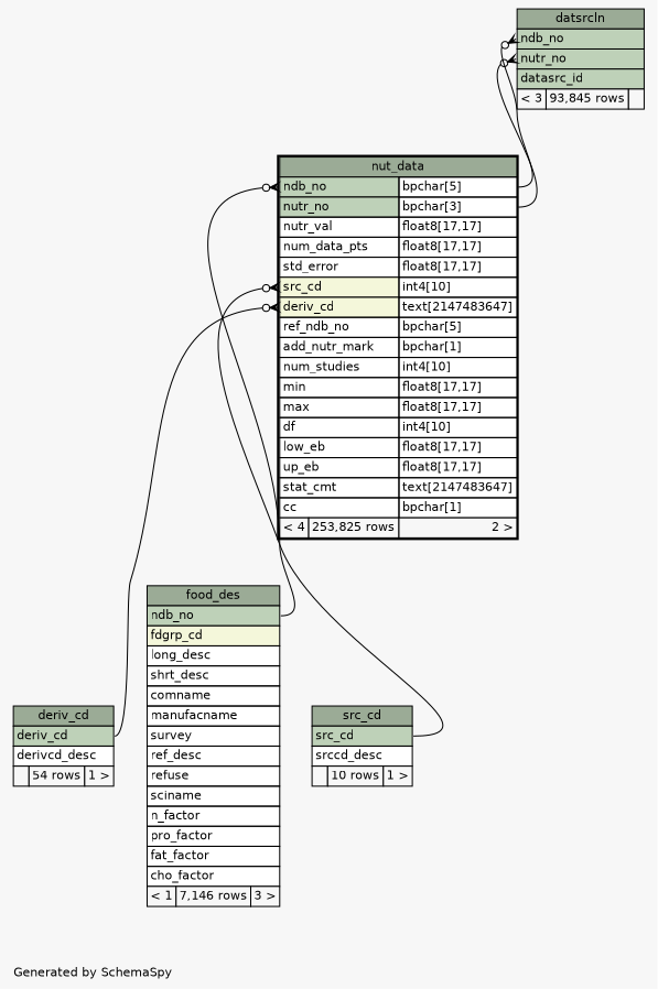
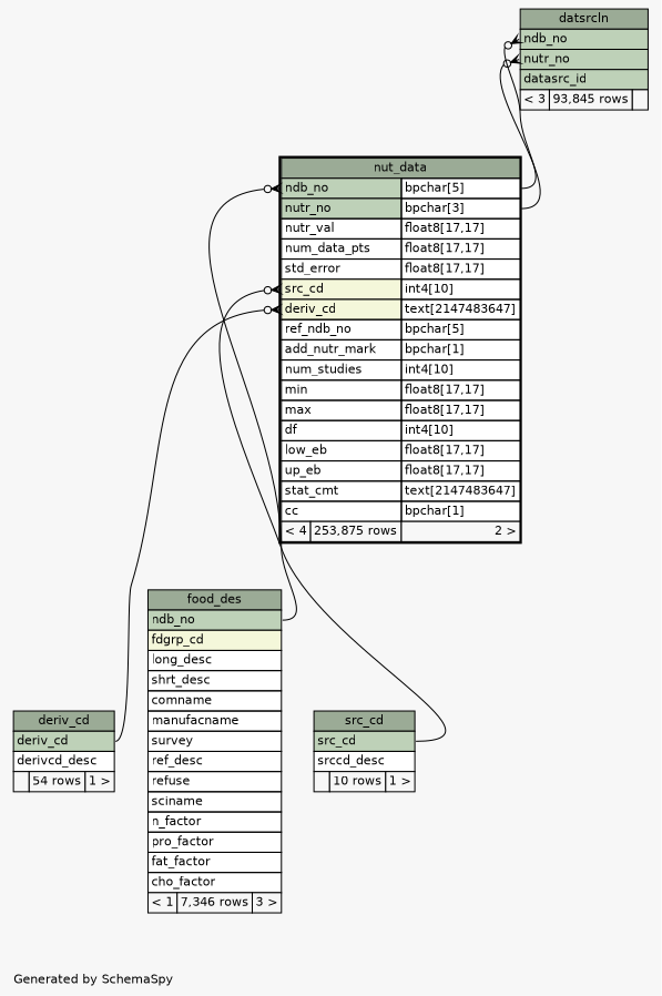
  digraph {
    bgcolor="#f7f7f7"
    fontname=Helvetica
    fontsize=11
    label="\nGenerated by SchemaSpy"
    labeljust=l
    nodesep=0.18
    rankdir=TB
    ranksep=0.46
    node [fontname=Helvetica fontsize=11 shape=plaintext]
    edge [arrowhead=none arrowsize=0.8 arrowtail=crowodot dir=back tailport="ndb_no:w"]
    n1 [label=<     <TABLE BORDER="0" CELLBORDER="1" CELLSPACING="0" BGCOLOR="#ffffff">       <TR><TD COLSPAN="3" BGCOLOR="#9bab96" ALIGN="CENTER">datsrcln</TD></TR>       <TR><TD PORT="ndb_no" COLSPAN="3" BGCOLOR="#bed1b8" ALIGN="LEFT">ndb_no</TD></TR>       <TR><TD PORT="nutr_no" COLSPAN="3" BGCOLOR="#bed1b8" ALIGN="LEFT">nutr_no</TD></TR>       <TR><TD PORT="datasrc_id" COLSPAN="3" BGCOLOR="#bed1b8" ALIGN="LEFT">datasrc_id</TD></TR>       <TR><TD ALIGN="LEFT" BGCOLOR="#f7f7f7">&lt; 3</TD><TD ALIGN="RIGHT" BGCOLOR="#f7f7f7">93,845 rows</TD><TD ALIGN="RIGHT" BGCOLOR="#f7f7f7">  </TD></TR>     </TABLE>>]
-   n2 [label=<     <TABLE BORDER="2" CELLBORDER="1" CELLSPACING="0" BGCOLOR="#ffffff">       <TR><TD COLSPAN="3" BGCOLOR="#9bab96" ALIGN="CENTER">nut_data</TD></TR>       <TR><TD PORT="ndb_no" COLSPAN="2" BGCOLOR="#bed1b8" ALIGN="LEFT">ndb_no</TD><TD PORT="ndb_no.type" ALIGN="LEFT">bpchar[5]</TD></TR>       <TR><TD PORT="nutr_no" COLSPAN="2" BGCOLOR="#bed1b8" ALIGN="LEFT">nutr_no</TD><TD PORT="nutr_no.type" ALIGN="LEFT">bpchar[3]</TD></TR>       <TR><TD PORT="nutr_val" COLSPAN="2" ALIGN="LEFT">nutr_val</TD><TD PORT="nutr_val.type" ALIGN="LEFT">float8[17,17]</TD></TR>       <TR><TD PORT="num_data_pts" COLSPAN="2" ALIGN="LEFT">num_data_pts</TD><TD PORT="num_data_pts.type" ALIGN="LEFT">float8[17,17]</TD></TR>       <TR><TD PORT="std_error" COLSPAN="2" ALIGN="LEFT">std_error</TD><TD PORT="std_error.type" ALIGN="LEFT">float8[17,17]</TD></TR>       <TR><TD PORT="src_cd" COLSPAN="2" BGCOLOR="#f4f7da" ALIGN="LEFT">src_cd</TD><TD PORT="src_cd.type" ALIGN="LEFT">int4[10]</TD></TR>       <TR><TD PORT="deriv_cd" COLSPAN="2" BGCOLOR="#f4f7da" ALIGN="LEFT">deriv_cd</TD><TD PORT="deriv_cd.type" ALIGN="LEFT">text[2147483647]</TD></TR>       <TR><TD PORT="ref_ndb_no" COLSPAN="2" ALIGN="LEFT">ref_ndb_no</TD><TD PORT="ref_ndb_no.type" ALIGN="LEFT">bpchar[5]</TD></TR>       <TR><TD PORT="add_nutr_mark" COLSPAN="2" ALIGN="LEFT">add_nutr_mark</TD><TD PORT="add_nutr_mark.type" ALIGN="LEFT">bpchar[1]</TD></TR>       <TR><TD PORT="num_studies" COLSPAN="2" ALIGN="LEFT">num_studies</TD><TD PORT="num_studies.type" ALIGN="LEFT">int4[10]</TD></TR>       <TR><TD PORT="min" COLSPAN="2" ALIGN="LEFT">min</TD><TD PORT="min.type" ALIGN="LEFT">float8[17,17]</TD></TR>       <TR><TD PORT="max" COLSPAN="2" ALIGN="LEFT">max</TD><TD PORT="max.type" ALIGN="LEFT">float8[17,17]</TD></TR>       <TR><TD PORT="df" COLSPAN="2" ALIGN="LEFT">df</TD><TD PORT="df.type" ALIGN="LEFT">int4[10]</TD></TR>       <TR><TD PORT="low_eb" COLSPAN="2" ALIGN="LEFT">low_eb</TD><TD PORT="low_eb.type" ALIGN="LEFT">float8[17,17]</TD></TR>       <TR><TD PORT="up_eb" COLSPAN="2" ALIGN="LEFT">up_eb</TD><TD PORT="up_eb.type" ALIGN="LEFT">float8[17,17]</TD></TR>       <TR><TD PORT="stat_cmt" COLSPAN="2" ALIGN="LEFT">stat_cmt</TD><TD PORT="stat_cmt.type" ALIGN="LEFT">text[2147483647]</TD></TR>       <TR><TD PORT="cc" COLSPAN="2" ALIGN="LEFT">cc</TD><TD PORT="cc.type" ALIGN="LEFT">bpchar[1]</TD></TR>       <TR><TD ALIGN="LEFT" BGCOLOR="#f7f7f7">&lt; 4</TD><TD ALIGN="RIGHT" BGCOLOR="#f7f7f7">253,825 rows</TD><TD ALIGN="RIGHT" BGCOLOR="#f7f7f7">2 &gt;</TD></TR>     </TABLE>>]
+   n2 [label=<     <TABLE BORDER="2" CELLBORDER="1" CELLSPACING="0" BGCOLOR="#ffffff">       <TR><TD COLSPAN="3" BGCOLOR="#9bab96" ALIGN="CENTER">nut_data</TD></TR>       <TR><TD PORT="ndb_no" COLSPAN="2" BGCOLOR="#bed1b8" ALIGN="LEFT">ndb_no</TD><TD PORT="ndb_no.type" ALIGN="LEFT">bpchar[5]</TD></TR>       <TR><TD PORT="nutr_no" COLSPAN="2" BGCOLOR="#bed1b8" ALIGN="LEFT">nutr_no</TD><TD PORT="nutr_no.type" ALIGN="LEFT">bpchar[3]</TD></TR>       <TR><TD PORT="nutr_val" COLSPAN="2" ALIGN="LEFT">nutr_val</TD><TD PORT="nutr_val.type" ALIGN="LEFT">float8[17,17]</TD></TR>       <TR><TD PORT="num_data_pts" COLSPAN="2" ALIGN="LEFT">num_data_pts</TD><TD PORT="num_data_pts.type" ALIGN="LEFT">float8[17,17]</TD></TR>       <TR><TD PORT="std_error" COLSPAN="2" ALIGN="LEFT">std_error</TD><TD PORT="std_error.type" ALIGN="LEFT">float8[17,17]</TD></TR>       <TR><TD PORT="src_cd" COLSPAN="2" BGCOLOR="#f4f7da" ALIGN="LEFT">src_cd</TD><TD PORT="src_cd.type" ALIGN="LEFT">int4[10]</TD></TR>       <TR><TD PORT="deriv_cd" COLSPAN="2" BGCOLOR="#f4f7da" ALIGN="LEFT">deriv_cd</TD><TD PORT="deriv_cd.type" ALIGN="LEFT">text[2147483647]</TD></TR>       <TR><TD PORT="ref_ndb_no" COLSPAN="2" ALIGN="LEFT">ref_ndb_no</TD><TD PORT="ref_ndb_no.type" ALIGN="LEFT">bpchar[5]</TD></TR>       <TR><TD PORT="add_nutr_mark" COLSPAN="2" ALIGN="LEFT">add_nutr_mark</TD><TD PORT="add_nutr_mark.type" ALIGN="LEFT">bpchar[1]</TD></TR>       <TR><TD PORT="num_studies" COLSPAN="2" ALIGN="LEFT">num_studies</TD><TD PORT="num_studies.type" ALIGN="LEFT">int4[10]</TD></TR>       <TR><TD PORT="min" COLSPAN="2" ALIGN="LEFT">min</TD><TD PORT="min.type" ALIGN="LEFT">float8[17,17]</TD></TR>       <TR><TD PORT="max" COLSPAN="2" ALIGN="LEFT">max</TD><TD PORT="max.type" ALIGN="LEFT">float8[17,17]</TD></TR>       <TR><TD PORT="df" COLSPAN="2" ALIGN="LEFT">df</TD><TD PORT="df.type" ALIGN="LEFT">int4[10]</TD></TR>       <TR><TD PORT="low_eb" COLSPAN="2" ALIGN="LEFT">low_eb</TD><TD PORT="low_eb.type" ALIGN="LEFT">float8[17,17]</TD></TR>       <TR><TD PORT="up_eb" COLSPAN="2" ALIGN="LEFT">up_eb</TD><TD PORT="up_eb.type" ALIGN="LEFT">float8[17,17]</TD></TR>       <TR><TD PORT="stat_cmt" COLSPAN="2" ALIGN="LEFT">stat_cmt</TD><TD PORT="stat_cmt.type" ALIGN="LEFT">text[2147483647]</TD></TR>       <TR><TD PORT="cc" COLSPAN="2" ALIGN="LEFT">cc</TD><TD PORT="cc.type" ALIGN="LEFT">bpchar[1]</TD></TR>       <TR><TD ALIGN="LEFT" BGCOLOR="#f7f7f7">&lt; 4</TD><TD ALIGN="RIGHT" BGCOLOR="#f7f7f7">253,875 rows</TD><TD ALIGN="RIGHT" BGCOLOR="#f7f7f7">2 &gt;</TD></TR>     </TABLE>>]
    n3 [label=<     <TABLE BORDER="0" CELLBORDER="1" CELLSPACING="0" BGCOLOR="#ffffff">       <TR><TD COLSPAN="3" BGCOLOR="#9bab96" ALIGN="CENTER">deriv_cd</TD></TR>       <TR><TD PORT="deriv_cd" COLSPAN="3" BGCOLOR="#bed1b8" ALIGN="LEFT">deriv_cd</TD></TR>       <TR><TD PORT="derivcd_desc" COLSPAN="3" ALIGN="LEFT">derivcd_desc</TD></TR>       <TR><TD ALIGN="LEFT" BGCOLOR="#f7f7f7">  </TD><TD ALIGN="RIGHT" BGCOLOR="#f7f7f7">54 rows</TD><TD ALIGN="RIGHT" BGCOLOR="#f7f7f7">1 &gt;</TD></TR>     </TABLE>>]
-   n4 [label=<     <TABLE BORDER="0" CELLBORDER="1" CELLSPACING="0" BGCOLOR="#ffffff">       <TR><TD COLSPAN="3" BGCOLOR="#9bab96" ALIGN="CENTER">food_des</TD></TR>       <TR><TD PORT="ndb_no" COLSPAN="3" BGCOLOR="#bed1b8" ALIGN="LEFT">ndb_no</TD></TR>       <TR><TD PORT="fdgrp_cd" COLSPAN="3" BGCOLOR="#f4f7da" ALIGN="LEFT">fdgrp_cd</TD></TR>       <TR><TD PORT="long_desc" COLSPAN="3" ALIGN="LEFT">long_desc</TD></TR>       <TR><TD PORT="shrt_desc" COLSPAN="3" ALIGN="LEFT">shrt_desc</TD></TR>       <TR><TD PORT="comname" COLSPAN="3" ALIGN="LEFT">comname</TD></TR>       <TR><TD PORT="manufacname" COLSPAN="3" ALIGN="LEFT">manufacname</TD></TR>       <TR><TD PORT="survey" COLSPAN="3" ALIGN="LEFT">survey</TD></TR>       <TR><TD PORT="ref_desc" COLSPAN="3" ALIGN="LEFT">ref_desc</TD></TR>       <TR><TD PORT="refuse" COLSPAN="3" ALIGN="LEFT">refuse</TD></TR>       <TR><TD PORT="sciname" COLSPAN="3" ALIGN="LEFT">sciname</TD></TR>       <TR><TD PORT="n_factor" COLSPAN="3" ALIGN="LEFT">n_factor</TD></TR>       <TR><TD PORT="pro_factor" COLSPAN="3" ALIGN="LEFT">pro_factor</TD></TR>       <TR><TD PORT="fat_factor" COLSPAN="3" ALIGN="LEFT">fat_factor</TD></TR>       <TR><TD PORT="cho_factor" COLSPAN="3" ALIGN="LEFT">cho_factor</TD></TR>       <TR><TD ALIGN="LEFT" BGCOLOR="#f7f7f7">&lt; 1</TD><TD ALIGN="RIGHT" BGCOLOR="#f7f7f7">7,146 rows</TD><TD ALIGN="RIGHT" BGCOLOR="#f7f7f7">3 &gt;</TD></TR>     </TABLE>>]
+   n4 [label=<     <TABLE BORDER="0" CELLBORDER="1" CELLSPACING="0" BGCOLOR="#ffffff">       <TR><TD COLSPAN="3" BGCOLOR="#9bab96" ALIGN="CENTER">food_des</TD></TR>       <TR><TD PORT="ndb_no" COLSPAN="3" BGCOLOR="#bed1b8" ALIGN="LEFT">ndb_no</TD></TR>       <TR><TD PORT="fdgrp_cd" COLSPAN="3" BGCOLOR="#f4f7da" ALIGN="LEFT">fdgrp_cd</TD></TR>       <TR><TD PORT="long_desc" COLSPAN="3" ALIGN="LEFT">long_desc</TD></TR>       <TR><TD PORT="shrt_desc" COLSPAN="3" ALIGN="LEFT">shrt_desc</TD></TR>       <TR><TD PORT="comname" COLSPAN="3" ALIGN="LEFT">comname</TD></TR>       <TR><TD PORT="manufacname" COLSPAN="3" ALIGN="LEFT">manufacname</TD></TR>       <TR><TD PORT="survey" COLSPAN="3" ALIGN="LEFT">survey</TD></TR>       <TR><TD PORT="ref_desc" COLSPAN="3" ALIGN="LEFT">ref_desc</TD></TR>       <TR><TD PORT="refuse" COLSPAN="3" ALIGN="LEFT">refuse</TD></TR>       <TR><TD PORT="sciname" COLSPAN="3" ALIGN="LEFT">sciname</TD></TR>       <TR><TD PORT="n_factor" COLSPAN="3" ALIGN="LEFT">n_factor</TD></TR>       <TR><TD PORT="pro_factor" COLSPAN="3" ALIGN="LEFT">pro_factor</TD></TR>       <TR><TD PORT="fat_factor" COLSPAN="3" ALIGN="LEFT">fat_factor</TD></TR>       <TR><TD PORT="cho_factor" COLSPAN="3" ALIGN="LEFT">cho_factor</TD></TR>       <TR><TD ALIGN="LEFT" BGCOLOR="#f7f7f7">&lt; 1</TD><TD ALIGN="RIGHT" BGCOLOR="#f7f7f7">7,346 rows</TD><TD ALIGN="RIGHT" BGCOLOR="#f7f7f7">3 &gt;</TD></TR>     </TABLE>>]
    n5 [label=<     <TABLE BORDER="0" CELLBORDER="1" CELLSPACING="0" BGCOLOR="#ffffff">       <TR><TD COLSPAN="3" BGCOLOR="#9bab96" ALIGN="CENTER">src_cd</TD></TR>       <TR><TD PORT="src_cd" COLSPAN="3" BGCOLOR="#bed1b8" ALIGN="LEFT">src_cd</TD></TR>       <TR><TD PORT="srccd_desc" COLSPAN="3" ALIGN="LEFT">srccd_desc</TD></TR>       <TR><TD ALIGN="LEFT" BGCOLOR="#f7f7f7">  </TD><TD ALIGN="RIGHT" BGCOLOR="#f7f7f7">10 rows</TD><TD ALIGN="RIGHT" BGCOLOR="#f7f7f7">1 &gt;</TD></TR>     </TABLE>>]
    n1 -> n2 [headport="ndb_no.type:e"]
    n1 -> n2 [headport="nutr_no.type:e" tailport="nutr_no:w"]
    n2 -> n3 [headport="deriv_cd:e" tailport="deriv_cd:w"]
    n2 -> n4 [headport="ndb_no:e"]
    n2 -> n5 [headport="src_cd:e" tailport="src_cd:w"]
  }
